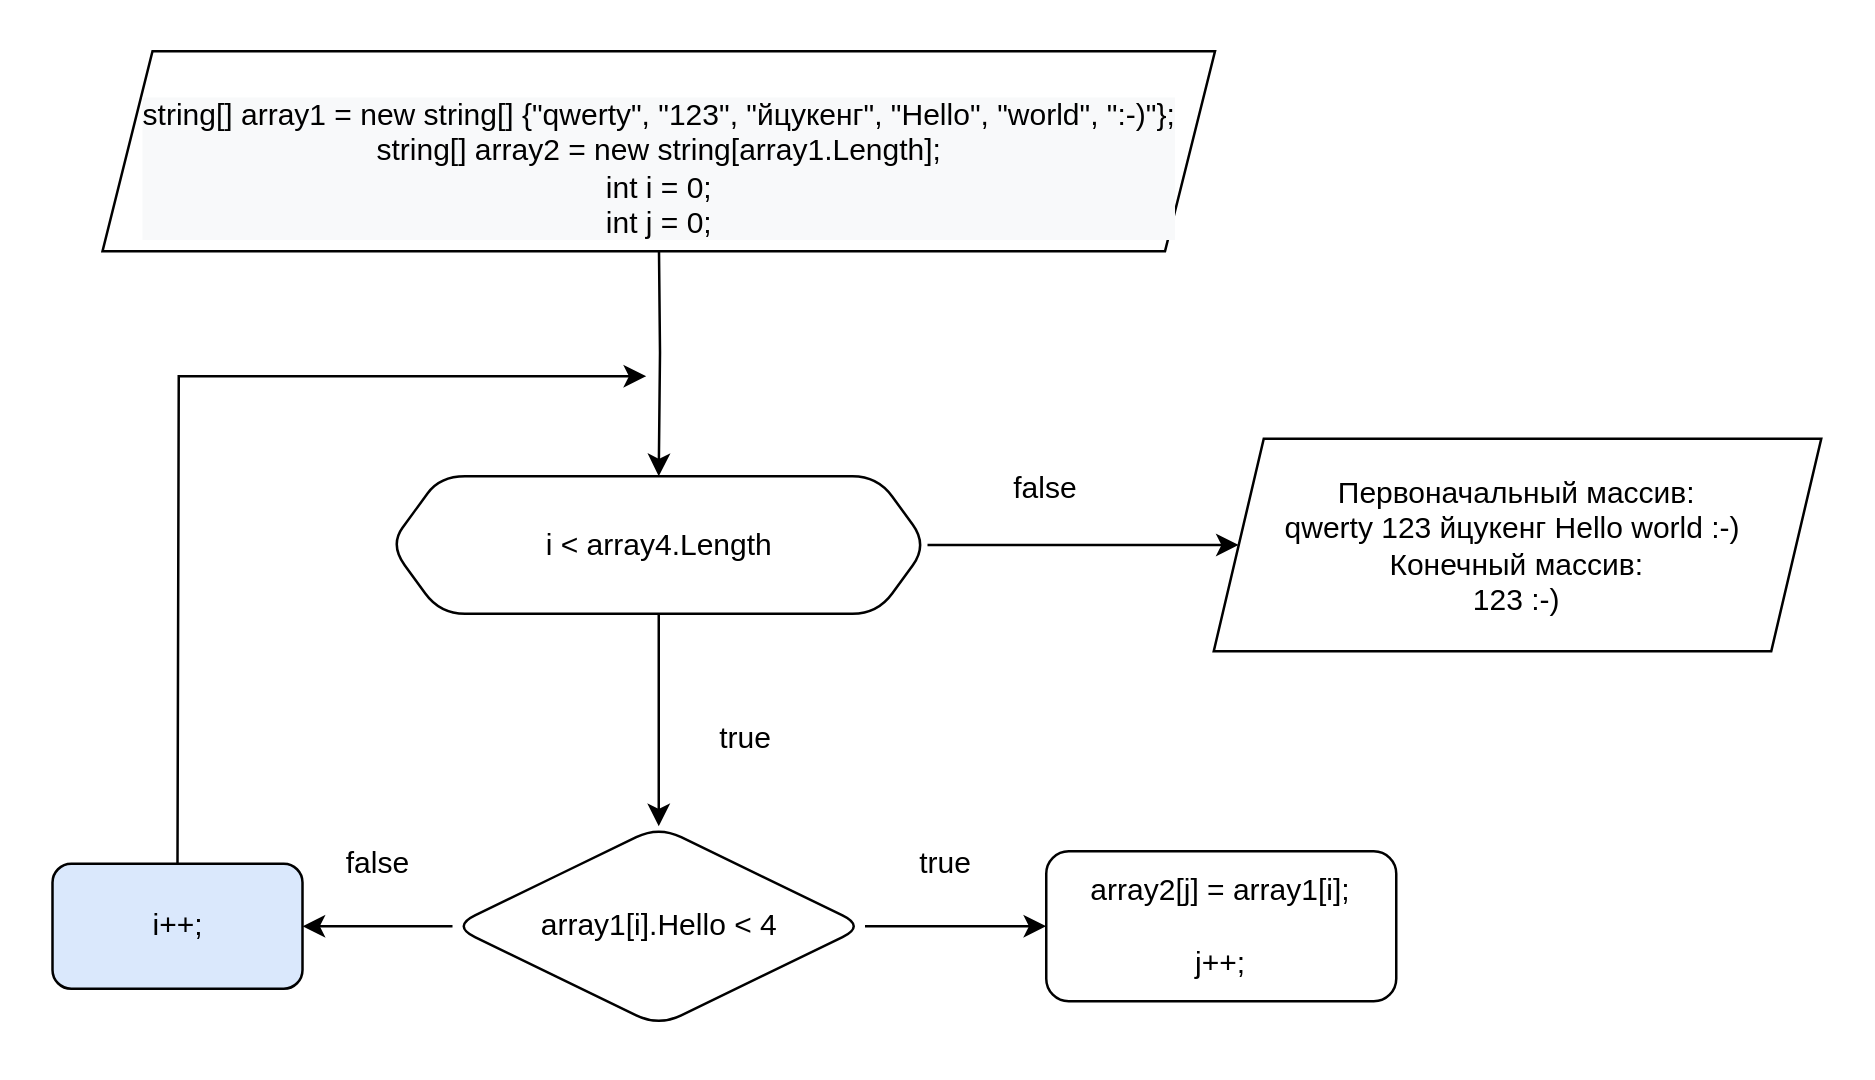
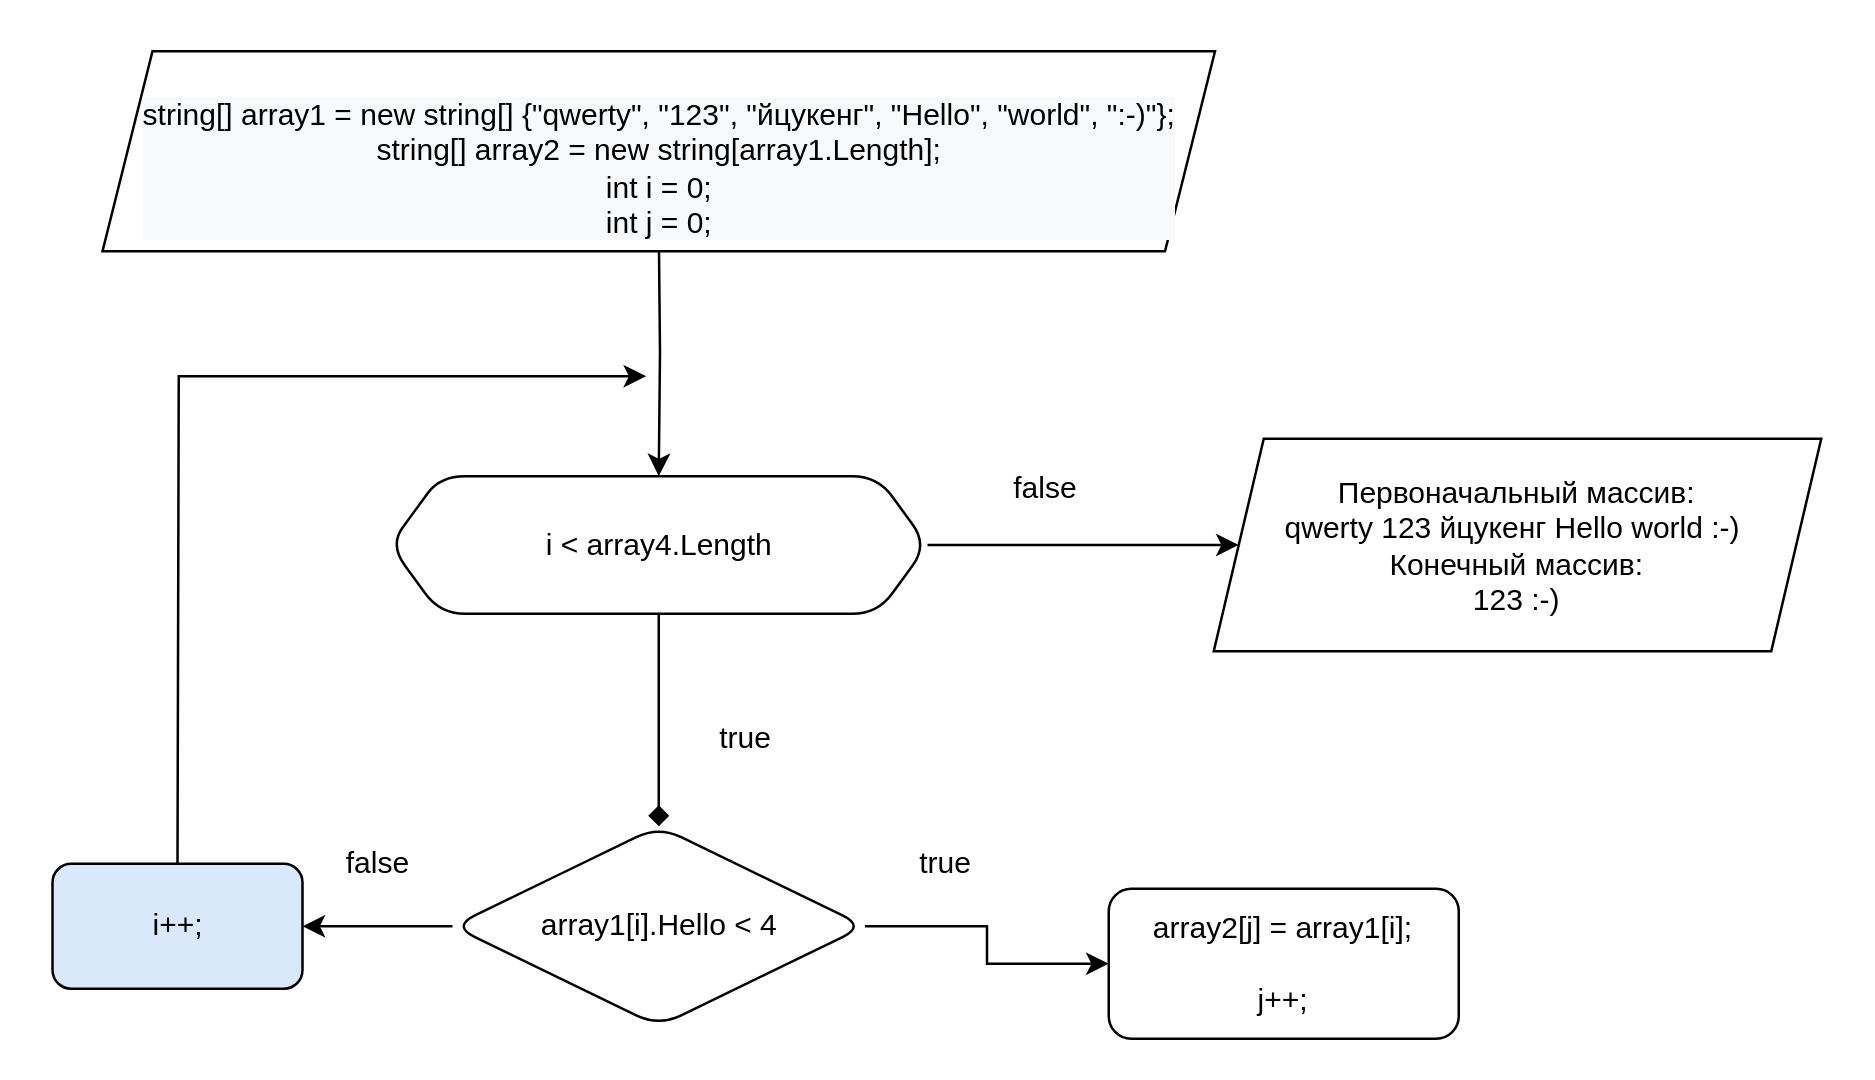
  <mxCell id="0" />
  <mxCell id="1" parent="0" />
  <mxCell id="2" value="" style="edgeStyle=orthogonalEdgeStyle;rounded=0;orthogonalLoop=1;jettySize=auto;html=1;" edge="1" parent="1" target="5"><mxGeometry relative="1" as="geometry"><mxPoint x="263" y="90" as="sourcePoint" /></mxGeometry></mxCell>
- <mxCell id="3" value="" style="edgeStyle=orthogonalEdgeStyle;rounded=0;orthogonalLoop=1;jettySize=auto;html=1;" edge="1" parent="1" source="5" target="8"><mxGeometry relative="1" as="geometry" /></mxCell>
+ <mxCell id="3" value="" style="edgeStyle=orthogonalEdgeStyle;rounded=0;orthogonalLoop=1;jettySize=auto;html=1;endArrow=diamond;" edge="1" parent="1" source="5" target="8"><mxGeometry relative="1" as="geometry" /></mxCell>
  <mxCell id="4" style="edgeStyle=orthogonalEdgeStyle;rounded=0;orthogonalLoop=1;jettySize=auto;html=1;" edge="1" parent="1" source="5" target="16"><mxGeometry relative="1" as="geometry" /></mxCell>
  <mxCell id="5" value="&lt;span style=&quot;font-size: 12px;&quot;&gt;i &amp;lt; array4.Length&lt;/span&gt;" style="shape=hexagon;perimeter=hexagonPerimeter2;whiteSpace=wrap;html=1;fixedSize=1;rounded=1;" vertex="1" parent="1"><mxGeometry x="155.5" y="190" width="215" height="55" as="geometry" /></mxCell>
  <mxCell id="6" value="" style="edgeStyle=orthogonalEdgeStyle;rounded=0;orthogonalLoop=1;jettySize=auto;html=1;" edge="1" parent="1" source="8" target="9"><mxGeometry relative="1" as="geometry" /></mxCell>
  <mxCell id="7" value="" style="edgeStyle=orthogonalEdgeStyle;rounded=0;orthogonalLoop=1;jettySize=auto;html=1;" edge="1" parent="1" source="8" target="10"><mxGeometry relative="1" as="geometry" /></mxCell>
  <mxCell id="8" value="&lt;span style=&quot;font-size: 12px;&quot;&gt;array1[i].Hello &amp;lt; 4&lt;/span&gt;" style="rhombus;whiteSpace=wrap;html=1;rounded=1;" vertex="1" parent="1"><mxGeometry x="180.5" y="330" width="165" height="80" as="geometry" /></mxCell>
- <mxCell id="9" value="&lt;div&gt;&lt;span style=&quot;font-size: 12px;&quot;&gt;array2[j] = array1[i];&lt;/span&gt;&lt;/div&gt;&lt;div&gt;&lt;span style=&quot;font-size: 12px;&quot;&gt;&lt;br&gt;&lt;/span&gt;&lt;/div&gt;&lt;div&gt;&lt;span style=&quot;font-size: 12px;&quot;&gt;j++;&lt;/span&gt;&lt;/div&gt;" style="whiteSpace=wrap;html=1;rounded=1;" vertex="1" parent="1"><mxGeometry x="418" y="340" width="140" height="60" as="geometry" /></mxCell>
+ <mxCell id="9" value="&lt;div&gt;&lt;span style=&quot;font-size: 12px;&quot;&gt;array2[j] = array1[i];&lt;/span&gt;&lt;/div&gt;&lt;div&gt;&lt;span style=&quot;font-size: 12px;&quot;&gt;&lt;br&gt;&lt;/span&gt;&lt;/div&gt;&lt;div&gt;&lt;span style=&quot;font-size: 12px;&quot;&gt;j++;&lt;/span&gt;&lt;/div&gt;" style="whiteSpace=wrap;html=1;rounded=1;" vertex="1" parent="1"><mxGeometry x="443" y="355" width="140" height="60" as="geometry" /></mxCell>
  <mxCell id="10" value="&lt;span style=&quot;font-size: 12px;&quot;&gt;i++;&lt;/span&gt;" style="whiteSpace=wrap;html=1;rounded=1;fillColor=#dae8fc;" vertex="1" parent="1"><mxGeometry x="20.5" y="345" width="100" height="50" as="geometry" /></mxCell>
  <mxCell id="11" value="" style="endArrow=classic;html=1;rounded=0;exitX=0.5;exitY=0;exitDx=0;exitDy=0;" edge="1" parent="1" source="10"><mxGeometry width="50" height="50" relative="1" as="geometry"><mxPoint x="78" y="230" as="sourcePoint" /><mxPoint x="258" y="150" as="targetPoint" /><Array as="points"><mxPoint x="71" y="150" /></Array></mxGeometry></mxCell>
  <mxCell id="12" value="true" style="text;html=1;strokeColor=none;fillColor=none;align=center;verticalAlign=middle;whiteSpace=wrap;rounded=0;" vertex="1" parent="1"><mxGeometry x="347.5" y="330" width="60" height="30" as="geometry" /></mxCell>
  <mxCell id="13" value="false" style="text;html=1;strokeColor=none;fillColor=none;align=center;verticalAlign=middle;whiteSpace=wrap;rounded=0;" vertex="1" parent="1"><mxGeometry x="120.5" y="330" width="60" height="30" as="geometry" /></mxCell>
  <mxCell id="14" value="true" style="text;html=1;strokeColor=none;fillColor=none;align=center;verticalAlign=middle;whiteSpace=wrap;rounded=0;" vertex="1" parent="1"><mxGeometry x="268" y="280" width="60" height="30" as="geometry" /></mxCell>
  <mxCell id="15" value="&lt;br&gt;&lt;div style=&quot;color: rgb(0, 0, 0); font-family: Helvetica; font-size: 12px; font-style: normal; font-variant-ligatures: normal; font-variant-caps: normal; font-weight: 400; letter-spacing: normal; orphans: 2; text-align: center; text-indent: 0px; text-transform: none; widows: 2; word-spacing: 0px; -webkit-text-stroke-width: 0px; background-color: rgb(248, 249, 250); text-decoration-thickness: initial; text-decoration-style: initial; text-decoration-color: initial;&quot;&gt;&lt;div&gt;string[] array1 = new string[] {&quot;qwerty&quot;, &quot;123&quot;, &quot;йцукенг&quot;, &quot;Hello&quot;, &quot;world&quot;, &quot;:-)&quot;};&lt;/div&gt;&lt;div&gt;string[] array2 = new string[array1.Length];&lt;br&gt;&lt;/div&gt;&lt;div&gt;int i = 0;&lt;/div&gt;&lt;div&gt;int j = 0;&lt;/div&gt;&lt;/div&gt;" style="shape=parallelogram;perimeter=parallelogramPerimeter;whiteSpace=wrap;html=1;fixedSize=1;" vertex="1" parent="1"><mxGeometry x="40.5" y="20" width="445" height="80" as="geometry" /></mxCell>
  <mxCell id="16" value="Первоначальный массив:&#10;qwerty 123 йцукенг Hello world :-) &#10;Конечный массив:&#10;123 :-)" style="shape=parallelogram;perimeter=parallelogramPerimeter;whiteSpace=wrap;html=1;fixedSize=1;" vertex="1" parent="1"><mxGeometry x="485" y="175" width="243" height="85" as="geometry" /></mxCell>
  <mxCell id="17" value="false" style="text;html=1;strokeColor=none;fillColor=none;align=center;verticalAlign=middle;whiteSpace=wrap;rounded=0;" vertex="1" parent="1"><mxGeometry x="388" y="180" width="60" height="30" as="geometry" /></mxCell>
